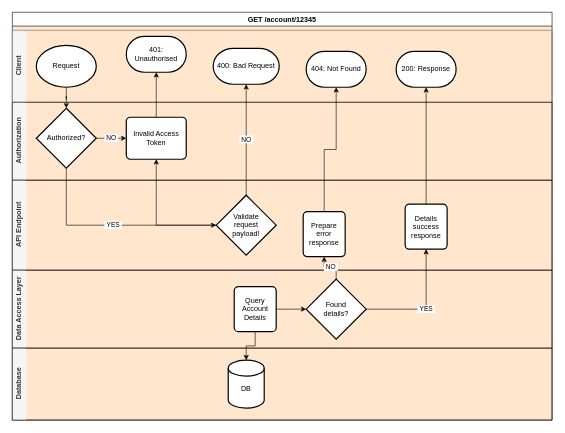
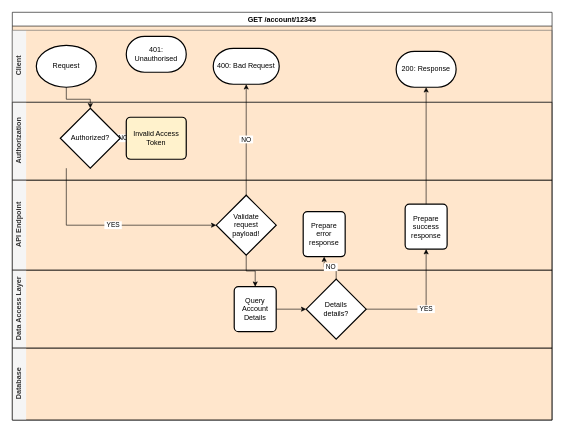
  <mxCell id="0" />
  <mxCell id="1" parent="0" />
  <mxCell id="2" value="GET /account/12345" style="swimlane;swimlaneLine=1;glass=0;shadow=0;rounded=0;sketch=0;swimlaneFillColor=#FFE6CC;" parent="1" vertex="1"><mxGeometry x="20" y="20" width="900" height="680" as="geometry" /></mxCell>
  <mxCell id="3" value="Client" style="swimlane;html=1;horizontal=0;swimlaneLine=0;fillColor=#f5f5f5;strokeColor=#666666;fontColor=#333333;" parent="2" vertex="1"><mxGeometry y="30" width="900" height="120" as="geometry"><mxRectangle x="260" y="330" width="30" height="50" as="alternateBounds" /></mxGeometry></mxCell>
  <mxCell id="4" value="Request" style="strokeWidth=2;html=1;shape=mxgraph.flowchart.start_1;whiteSpace=wrap;" parent="3" vertex="1"><mxGeometry x="40" y="25" width="100" height="70" as="geometry" /></mxCell>
  <mxCell id="5" value="401: Unauthorised" style="strokeWidth=2;html=1;shape=mxgraph.flowchart.terminator;whiteSpace=wrap;" parent="3" vertex="1"><mxGeometry x="190" y="10" width="100" height="60" as="geometry" /></mxCell>
  <mxCell id="6" value="400: Bad Request" style="strokeWidth=2;html=1;shape=mxgraph.flowchart.terminator;whiteSpace=wrap;" parent="3" vertex="1"><mxGeometry x="335" y="30" width="110" height="60" as="geometry" /></mxCell>
- <mxCell id="7" value="404: Not Found" style="strokeWidth=2;html=1;shape=mxgraph.flowchart.terminator;whiteSpace=wrap;" parent="3" vertex="1"><mxGeometry x="490" y="35" width="100" height="60" as="geometry" /></mxCell>
  <mxCell id="8" value="200: Response" style="strokeWidth=2;html=1;shape=mxgraph.flowchart.terminator;whiteSpace=wrap;" vertex="1" parent="3"><mxGeometry x="640" y="35" width="100" height="60" as="geometry" /></mxCell>
  <mxCell id="9" value="Authorization" style="swimlane;html=1;horizontal=0;swimlaneLine=0;fillColor=#f5f5f5;fontColor=#333333;" parent="2" vertex="1"><mxGeometry y="150" width="900" height="130" as="geometry"><mxRectangle x="260" y="330" width="30" height="50" as="alternateBounds" /></mxGeometry></mxCell>
  <mxCell id="10" value="&amp;nbsp;NO&amp;nbsp;" style="edgeStyle=orthogonalEdgeStyle;rounded=0;orthogonalLoop=1;jettySize=auto;html=1;entryX=0;entryY=0.5;entryDx=0;entryDy=0;" parent="9" source="11" target="12" edge="1"><mxGeometry relative="1" as="geometry" /></mxCell>
- <mxCell id="11" value="Authorized?" style="strokeWidth=2;html=1;shape=mxgraph.flowchart.decision;whiteSpace=wrap;" parent="9" vertex="1"><mxGeometry x="40" y="10" width="100" height="100" as="geometry" /></mxCell>
- <mxCell id="12" value="Invalid Access Token" style="rounded=1;whiteSpace=wrap;html=1;absoluteArcSize=1;arcSize=14;strokeWidth=2;" parent="9" vertex="1"><mxGeometry x="190" y="25" width="100" height="70" as="geometry" /></mxCell>
+ <mxCell id="11" value="Authorized?" style="strokeWidth=2;html=1;shape=mxgraph.flowchart.decision;whiteSpace=wrap;" parent="9" vertex="1"><mxGeometry x="80" y="10" width="100" height="100" as="geometry" /></mxCell>
+ <mxCell id="12" value="Invalid Access Token" style="rounded=1;whiteSpace=wrap;html=1;absoluteArcSize=1;arcSize=14;strokeWidth=2;fillColor=#fff2cc;" parent="9" vertex="1"><mxGeometry x="190" y="25" width="100" height="70" as="geometry" /></mxCell>
  <mxCell id="13" value="API Endpoint" style="swimlane;html=1;horizontal=0;swimlaneLine=0;fillColor=#f5f5f5;fontColor=#333333;" parent="2" vertex="1"><mxGeometry y="280" width="900" height="150" as="geometry"><mxRectangle x="260" y="330" width="30" height="50" as="alternateBounds" /></mxGeometry></mxCell>
  <mxCell id="14" value="Validate &lt;br&gt;request &lt;br&gt;payload!" style="strokeWidth=2;html=1;shape=mxgraph.flowchart.decision;whiteSpace=wrap;" parent="13" vertex="1"><mxGeometry x="340" y="25" width="100" height="100" as="geometry" /></mxCell>
  <mxCell id="15" value="Prepare&lt;br&gt;error&lt;br&gt;response" style="rounded=1;whiteSpace=wrap;html=1;absoluteArcSize=1;arcSize=14;strokeWidth=2;shadow=0;glass=0;sketch=0;gradientColor=none;" vertex="1" parent="13"><mxGeometry x="485" y="52.5" width="70" height="75" as="geometry" /></mxCell>
- <mxCell id="16" value="Details&lt;br&gt;success&lt;br&gt;response" style="rounded=1;whiteSpace=wrap;html=1;absoluteArcSize=1;arcSize=14;strokeWidth=2;shadow=0;glass=0;sketch=0;gradientColor=none;" vertex="1" parent="13"><mxGeometry x="655" y="40" width="70" height="75" as="geometry" /></mxCell>
+ <mxCell id="16" value="Prepare&lt;br&gt;success&lt;br&gt;response" style="rounded=1;whiteSpace=wrap;html=1;absoluteArcSize=1;arcSize=14;strokeWidth=2;shadow=0;glass=0;sketch=0;gradientColor=none;" vertex="1" parent="13"><mxGeometry x="655" y="40" width="70" height="75" as="geometry" /></mxCell>
  <mxCell id="17" style="edgeStyle=orthogonalEdgeStyle;rounded=0;orthogonalLoop=1;jettySize=auto;html=1;entryX=0.5;entryY=0;entryDx=0;entryDy=0;entryPerimeter=0;" parent="2" source="4" target="11" edge="1"><mxGeometry relative="1" as="geometry" /></mxCell>
- <mxCell id="18" style="edgeStyle=orthogonalEdgeStyle;rounded=0;orthogonalLoop=1;jettySize=auto;html=1;entryX=0.5;entryY=1;entryDx=0;entryDy=0;entryPerimeter=0;" parent="2" source="12" target="5" edge="1"><mxGeometry relative="1" as="geometry" /></mxCell>
  <mxCell id="19" value="Data Access Layer" style="swimlane;html=1;horizontal=0;swimlaneLine=0;startSize=23;fillColor=#f5f5f5;fontColor=#333333;" parent="2" vertex="1"><mxGeometry y="430" width="900" height="130" as="geometry"><mxRectangle x="260" y="330" width="30" height="50" as="alternateBounds" /></mxGeometry></mxCell>
  <mxCell id="20" style="edgeStyle=orthogonalEdgeStyle;rounded=0;orthogonalLoop=1;jettySize=auto;html=1;entryX=0;entryY=0.5;entryDx=0;entryDy=0;entryPerimeter=0;" edge="1" parent="19" source="21" target="22"><mxGeometry relative="1" as="geometry" /></mxCell>
  <mxCell id="21" value="Query Account Details" style="rounded=1;whiteSpace=wrap;html=1;absoluteArcSize=1;arcSize=14;strokeWidth=2;shadow=0;glass=0;sketch=0;gradientColor=none;" parent="19" vertex="1"><mxGeometry x="370" y="27.5" width="70" height="75" as="geometry" /></mxCell>
- <mxCell id="22" value="Found&lt;br&gt;details?" style="strokeWidth=2;html=1;shape=mxgraph.flowchart.decision;whiteSpace=wrap;" vertex="1" parent="19"><mxGeometry x="490" y="15" width="100" height="100" as="geometry" /></mxCell>
+ <mxCell id="22" value="Details&lt;br&gt;details?" style="strokeWidth=2;html=1;shape=mxgraph.flowchart.decision;whiteSpace=wrap;" vertex="1" parent="19"><mxGeometry x="490" y="15" width="100" height="100" as="geometry" /></mxCell>
  <mxCell id="23" value="&amp;nbsp;NO&amp;nbsp;" style="edgeStyle=orthogonalEdgeStyle;rounded=0;orthogonalLoop=1;jettySize=auto;html=1;" parent="2" source="14" target="6" edge="1"><mxGeometry relative="1" as="geometry" /></mxCell>
  <mxCell id="24" value="Database" style="swimlane;html=1;horizontal=0;swimlaneLine=0;startSize=23;fillColor=#f5f5f5;fontColor=#333333;" vertex="1" parent="2"><mxGeometry y="560" width="900" height="120" as="geometry"><mxRectangle x="260" y="330" width="30" height="50" as="alternateBounds" /></mxGeometry></mxCell>
- <mxCell id="25" value="&lt;br&gt;DB" style="strokeWidth=2;html=1;shape=mxgraph.flowchart.database;whiteSpace=wrap;rounded=0;shadow=0;glass=0;sketch=0;gradientColor=none;" vertex="1" parent="24"><mxGeometry x="360" y="20" width="60" height="80" as="geometry" /></mxCell>
  <mxCell id="26" value="&amp;nbsp;YES&amp;nbsp;" style="edgeStyle=orthogonalEdgeStyle;rounded=0;orthogonalLoop=1;jettySize=auto;html=1;entryX=0;entryY=0.5;entryDx=0;entryDy=0;entryPerimeter=0;" edge="1" parent="2" source="11" target="14"><mxGeometry relative="1" as="geometry"><Array as="points"><mxPoint x="90" y="355" /></Array></mxGeometry></mxCell>
- <mxCell id="27" style="edgeStyle=orthogonalEdgeStyle;rounded=0;orthogonalLoop=1;jettySize=auto;html=1;" edge="1" parent="2" source="21" target="25"><mxGeometry relative="1" as="geometry" /></mxCell>
- <mxCell id="28" style="edgeStyle=orthogonalEdgeStyle;rounded=0;orthogonalLoop=1;jettySize=auto;html=1;" edge="1" parent="2" source="14" target="12"><mxGeometry relative="1" as="geometry" /></mxCell>
- <mxCell id="29" style="edgeStyle=orthogonalEdgeStyle;rounded=0;orthogonalLoop=1;jettySize=auto;html=1;entryX=0.5;entryY=1;entryDx=0;entryDy=0;entryPerimeter=0;" edge="1" parent="2" source="15" target="7"><mxGeometry relative="1" as="geometry" /></mxCell>
+ <mxCell id="28" style="edgeStyle=orthogonalEdgeStyle;rounded=0;orthogonalLoop=1;jettySize=auto;html=1;entryX=0.5;entryY=0;entryDx=0;entryDy=0;" edge="1" parent="2" source="14" target="21"><mxGeometry relative="1" as="geometry" /></mxCell>
  <mxCell id="30" value="&amp;nbsp;NO&amp;nbsp;" style="edgeStyle=orthogonalEdgeStyle;rounded=0;orthogonalLoop=1;jettySize=auto;html=1;entryX=0.5;entryY=1;entryDx=0;entryDy=0;" edge="1" parent="2" source="22" target="15"><mxGeometry relative="1" as="geometry" /></mxCell>
  <mxCell id="31" value="&amp;nbsp;YES&amp;nbsp;" style="edgeStyle=orthogonalEdgeStyle;rounded=0;orthogonalLoop=1;jettySize=auto;html=1;entryX=0.5;entryY=1;entryDx=0;entryDy=0;" edge="1" parent="2" source="22" target="16"><mxGeometry relative="1" as="geometry" /></mxCell>
  <mxCell id="32" style="edgeStyle=orthogonalEdgeStyle;rounded=0;orthogonalLoop=1;jettySize=auto;html=1;entryX=0.5;entryY=1;entryDx=0;entryDy=0;entryPerimeter=0;" edge="1" parent="2" source="16" target="8"><mxGeometry relative="1" as="geometry" /></mxCell>
